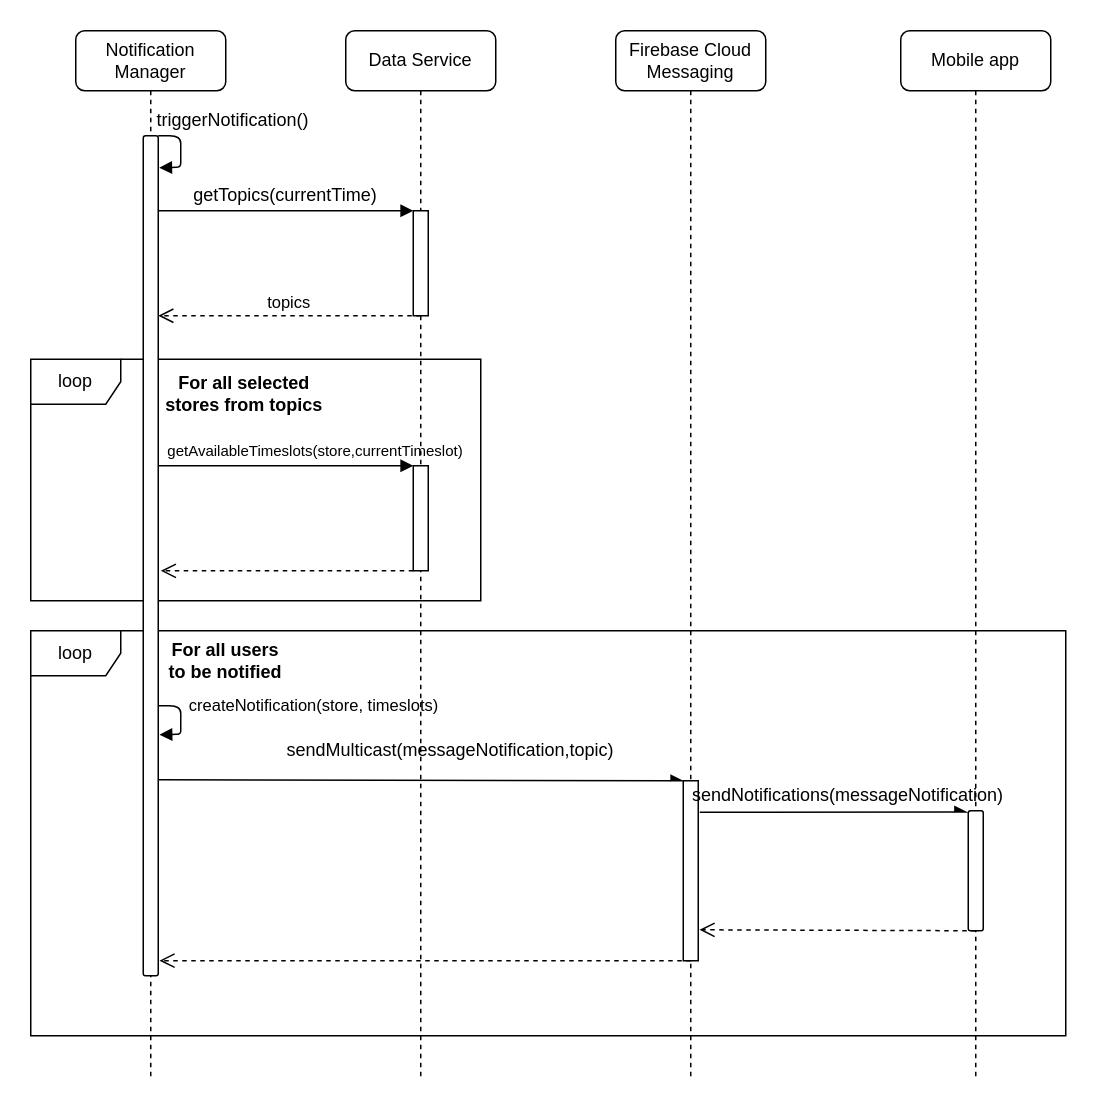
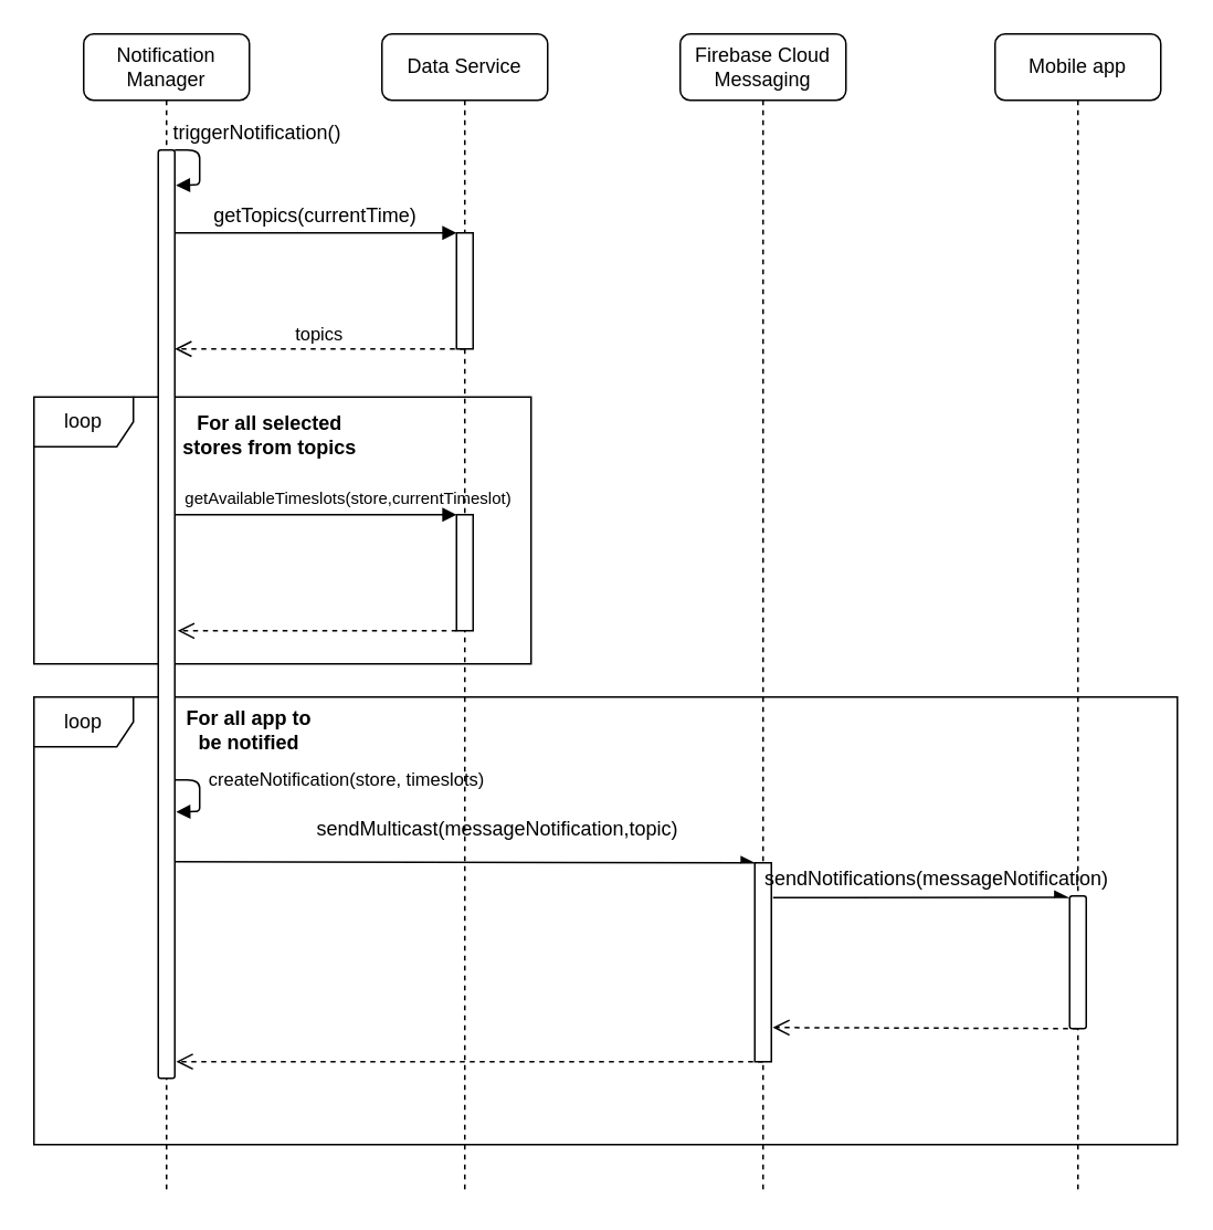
  <mxCell id="0" />
  <mxCell id="1" parent="0" />
  <mxCell id="2" value="loop" style="shape=umlFrame;whiteSpace=wrap;html=1;rounded=1;" vertex="1" parent="1"><mxGeometry x="20" y="420" width="690" height="270" as="geometry" /></mxCell>
  <mxCell id="3" value="loop" style="shape=umlFrame;whiteSpace=wrap;html=1;rounded=1;" vertex="1" parent="1"><mxGeometry x="20" y="239" width="300" height="161" as="geometry" /></mxCell>
  <mxCell id="4" value="Notification Manager" style="shape=umlLifeline;perimeter=lifelinePerimeter;whiteSpace=wrap;html=1;container=1;collapsible=0;recursiveResize=0;outlineConnect=0;rounded=1;" vertex="1" parent="1"><mxGeometry x="50" y="20" width="100" height="700" as="geometry" /></mxCell>
  <mxCell id="5" value="" style="html=1;points=[];perimeter=orthogonalPerimeter;rounded=1;" vertex="1" parent="4"><mxGeometry x="45" y="70" width="10" height="560" as="geometry" /></mxCell>
  <mxCell id="6" value="Firebase Cloud Messaging" style="shape=umlLifeline;perimeter=lifelinePerimeter;whiteSpace=wrap;html=1;container=1;collapsible=0;recursiveResize=0;outlineConnect=0;rounded=1;" vertex="1" parent="1"><mxGeometry x="410" y="20" width="100" height="700" as="geometry" /></mxCell>
  <mxCell id="7" value="" style="html=1;points=[];perimeter=orthogonalPerimeter;" vertex="1" parent="6"><mxGeometry x="45" y="500" width="10" height="120" as="geometry" /></mxCell>
  <mxCell id="8" value="Data Service" style="shape=umlLifeline;perimeter=lifelinePerimeter;whiteSpace=wrap;html=1;container=1;collapsible=0;recursiveResize=0;outlineConnect=0;rounded=1;" vertex="1" parent="1"><mxGeometry x="230" y="20" width="100" height="700" as="geometry" /></mxCell>
  <mxCell id="9" value="" style="html=1;points=[];perimeter=orthogonalPerimeter;" vertex="1" parent="8"><mxGeometry x="45" y="120" width="10" height="70" as="geometry" /></mxCell>
  <mxCell id="10" value="Mobile app" style="shape=umlLifeline;perimeter=lifelinePerimeter;whiteSpace=wrap;html=1;container=1;collapsible=0;recursiveResize=0;outlineConnect=0;rounded=1;" vertex="1" parent="1"><mxGeometry x="600" y="20" width="100" height="700" as="geometry" /></mxCell>
  <mxCell id="11" value="" style="html=1;points=[];perimeter=orthogonalPerimeter;rounded=1;" vertex="1" parent="10"><mxGeometry x="45" y="520" width="10" height="80" as="geometry" /></mxCell>
  <mxCell id="12" value="" style="endArrow=block;endFill=1;endSize=6;html=1;entryX=1.066;entryY=0.038;entryDx=0;entryDy=0;entryPerimeter=0;" edge="1" parent="1" target="5"><mxGeometry width="100" relative="1" as="geometry"><mxPoint x="105" y="90" as="sourcePoint" /><mxPoint x="130" y="90" as="targetPoint" /><Array as="points"><mxPoint x="120" y="90" /><mxPoint x="120" y="100" /><mxPoint x="120" y="111" /></Array></mxGeometry></mxCell>
  <mxCell id="13" value="triggerNotification()" style="text;html=1;strokeColor=none;fillColor=none;align=center;verticalAlign=middle;whiteSpace=wrap;rounded=0;" vertex="1" parent="1"><mxGeometry x="120" y="70" width="70" height="20" as="geometry" /></mxCell>
  <mxCell id="14" value="" style="endArrow=block;endFill=1;endSize=6;html=1;" edge="1" parent="1" target="9"><mxGeometry width="100" relative="1" as="geometry"><mxPoint x="105" y="140" as="sourcePoint" /><mxPoint x="205" y="140" as="targetPoint" /></mxGeometry></mxCell>
  <mxCell id="15" value="getTopics(currentTime)" style="text;html=1;strokeColor=none;fillColor=none;align=center;verticalAlign=middle;whiteSpace=wrap;rounded=0;" vertex="1" parent="1"><mxGeometry x="170" y="120" width="40" height="20" as="geometry" /></mxCell>
  <mxCell id="16" value="topics" style="html=1;verticalAlign=bottom;endArrow=open;dashed=1;endSize=8;" edge="1" parent="1" target="5"><mxGeometry relative="1" as="geometry"><mxPoint x="280" y="210" as="sourcePoint" /><mxPoint x="200" y="210" as="targetPoint" /><mxPoint as="offset" /></mxGeometry></mxCell>
  <mxCell id="17" value="&lt;b&gt;For all selected stores from topics&lt;/b&gt;" style="text;html=1;strokeColor=none;fillColor=none;align=center;verticalAlign=middle;whiteSpace=wrap;rounded=0;" vertex="1" parent="1"><mxGeometry x="105" y="252" width="115" height="20" as="geometry" /></mxCell>
  <mxCell id="18" value="" style="html=1;points=[];perimeter=orthogonalPerimeter;" vertex="1" parent="1"><mxGeometry x="275" y="310" width="10" height="70" as="geometry" /></mxCell>
  <mxCell id="19" value="" style="endArrow=block;endFill=1;endSize=6;html=1;" edge="1" parent="1"><mxGeometry width="100" relative="1" as="geometry"><mxPoint x="105" y="310" as="sourcePoint" /><mxPoint x="275" y="310" as="targetPoint" /></mxGeometry></mxCell>
  <mxCell id="20" value="&lt;font style=&quot;font-size: 10px&quot;&gt;getAvailableTimeslots(store,currentTimeslot)&lt;/font&gt;" style="text;html=1;strokeColor=none;fillColor=none;align=center;verticalAlign=middle;whiteSpace=wrap;rounded=0;" vertex="1" parent="1"><mxGeometry x="190" y="290" width="40" height="20" as="geometry" /></mxCell>
  <mxCell id="21" value="" style="html=1;verticalAlign=bottom;endArrow=open;dashed=1;endSize=8;entryX=1.171;entryY=0.518;entryDx=0;entryDy=0;entryPerimeter=0;" edge="1" parent="1" source="18" target="5"><mxGeometry relative="1" as="geometry"><mxPoint x="274" y="380" as="sourcePoint" /><mxPoint x="325" y="395.596" as="targetPoint" /></mxGeometry></mxCell>
- <mxCell id="22" value="&lt;b&gt;For all users to be notified&lt;/b&gt;" style="text;html=1;strokeColor=none;fillColor=none;align=center;verticalAlign=middle;whiteSpace=wrap;rounded=0;" vertex="1" parent="1"><mxGeometry x="110" y="430" width="80" height="20" as="geometry" /></mxCell>
+ <mxCell id="22" value="&lt;b&gt;For all app to be notified&lt;/b&gt;" style="text;html=1;strokeColor=none;fillColor=none;align=center;verticalAlign=middle;whiteSpace=wrap;rounded=0;" vertex="1" parent="1"><mxGeometry x="110" y="430" width="80" height="20" as="geometry" /></mxCell>
  <mxCell id="23" value="" style="endArrow=block;endFill=1;endSize=6;html=1;entryX=1.082;entryY=0.713;entryDx=0;entryDy=0;entryPerimeter=0;" edge="1" parent="1" target="5"><mxGeometry width="100" relative="1" as="geometry"><mxPoint x="105" y="470" as="sourcePoint" /><mxPoint x="205" y="470" as="targetPoint" /><Array as="points"><mxPoint x="120" y="470" /><mxPoint x="120" y="480" /><mxPoint x="120" y="489" /></Array></mxGeometry></mxCell>
  <mxCell id="24" value="&lt;font style=&quot;font-size: 11px&quot;&gt;createNotification(store, timeslots)&lt;/font&gt;" style="text;html=1;strokeColor=none;fillColor=none;align=center;verticalAlign=middle;whiteSpace=wrap;rounded=0;" vertex="1" parent="1"><mxGeometry x="119" y="460" width="180" height="20" as="geometry" /></mxCell>
  <mxCell id="25" value="" style="endArrow=async;endFill=1;endSize=6;html=1;" edge="1" parent="1" target="7"><mxGeometry width="100" relative="1" as="geometry"><mxPoint x="105" y="519.41" as="sourcePoint" /><mxPoint x="205" y="519.41" as="targetPoint" /></mxGeometry></mxCell>
  <mxCell id="26" value="sendMulticast(messageNotification,topic)" style="text;html=1;strokeColor=none;fillColor=none;align=center;verticalAlign=middle;whiteSpace=wrap;rounded=0;" vertex="1" parent="1"><mxGeometry x="280" y="490" width="40" height="20" as="geometry" /></mxCell>
  <mxCell id="27" value="" style="endArrow=async;endFill=1;endSize=6;html=1;entryX=-0.078;entryY=0.01;entryDx=0;entryDy=0;entryPerimeter=0;" edge="1" parent="1" target="11"><mxGeometry width="100" relative="1" as="geometry"><mxPoint x="466" y="541" as="sourcePoint" /><mxPoint x="580" y="540" as="targetPoint" /></mxGeometry></mxCell>
  <mxCell id="28" value="sendNotifications(messageNotification)" style="text;html=1;strokeColor=none;fillColor=none;align=center;verticalAlign=middle;whiteSpace=wrap;rounded=0;" vertex="1" parent="1"><mxGeometry x="545" y="520" width="40" height="20" as="geometry" /></mxCell>
  <mxCell id="29" value="" style="html=1;verticalAlign=bottom;endArrow=open;dashed=1;endSize=8;entryX=1.083;entryY=0.828;entryDx=0;entryDy=0;entryPerimeter=0;" edge="1" parent="1" target="7"><mxGeometry relative="1" as="geometry"><mxPoint x="650" y="620" as="sourcePoint" /><mxPoint x="570" y="620" as="targetPoint" /></mxGeometry></mxCell>
  <mxCell id="30" value="" style="html=1;verticalAlign=bottom;endArrow=open;dashed=1;endSize=8;entryX=1.08;entryY=0.982;entryDx=0;entryDy=0;entryPerimeter=0;" edge="1" parent="1" target="5"><mxGeometry y="-20" relative="1" as="geometry"><mxPoint x="460" y="640" as="sourcePoint" /><mxPoint x="380" y="640" as="targetPoint" /><mxPoint as="offset" /></mxGeometry></mxCell>
